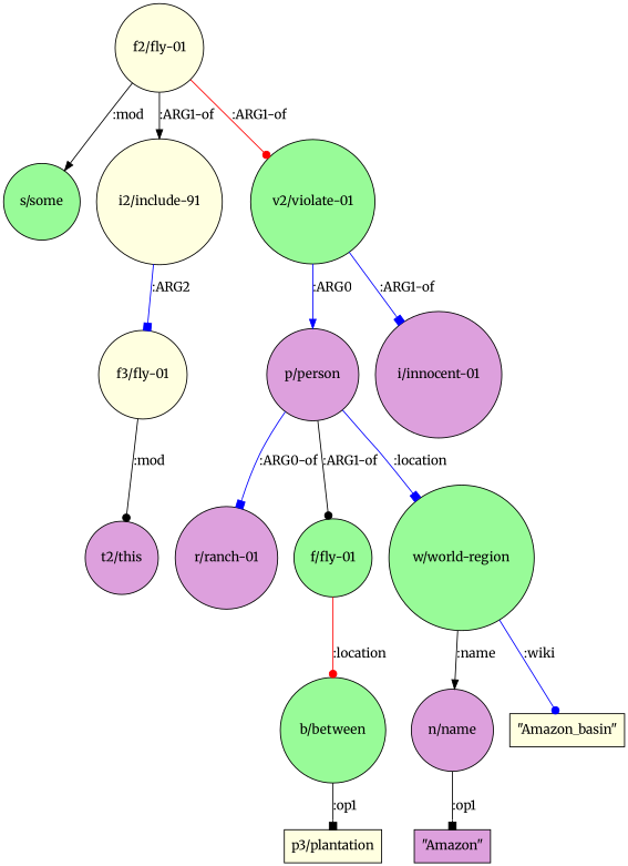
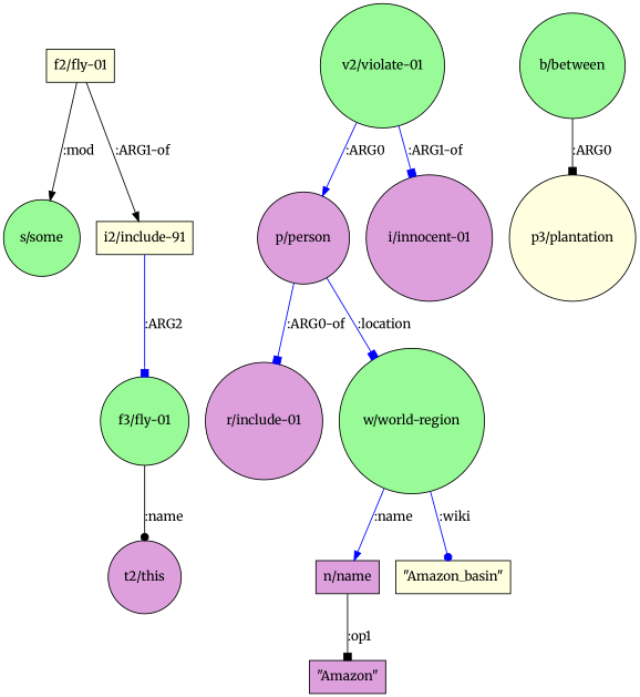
  digraph {
    fontname=Merriweather
    rankdir=TB
    node [fillcolor=palegreen fontname=Merriweather shape=circle style=filled]
    edge [arrowhead=box color=black fontname=Merriweather]
-   n1 [fillcolor=lightyellow label="f2/fly-01"]
+   n1 [fillcolor=lightyellow label="f2/fly-01" shape=box]
    n2 [label="s/some"]
-   n3 [fillcolor=lightyellow label="i2/include-91"]
+   n3 [fillcolor=lightyellow label="i2/include-91" shape=box]
    n4 [label="v2/violate-01"]
-   n5 [fillcolor=lightyellow label="f3/fly-01"]
+   n5 [label="f3/fly-01"]
    n6 [fillcolor=plum label="p/person"]
    n7 [fillcolor=plum label="i/innocent-01"]
    n8 [fillcolor=plum label="t2/this"]
-   n9 [fillcolor=plum label="r/ranch-01"]
-   n10 [label="f/fly-01"]
+   n9 [fillcolor=plum label="r/include-01"]
    n11 [label="w/world-region"]
    n12 [label="b/between"]
-   n13 [fillcolor=plum label="n/name"]
+   n13 [fillcolor=plum label="n/name" shape=box]
    n14 [fillcolor=lightyellow label="\"Amazon_basin\"" shape=rectangle]
-   n15 [fillcolor=lightyellow label="p3/plantation" shape=box]
+   n15 [fillcolor=lightyellow label="p3/plantation"]
    n16 [fillcolor=plum label="\"Amazon\"" shape=rectangle]
    n1 -> n2 [arrowhead=normal label=":mod"]
    n1 -> n3 [arrowhead=normal label=":ARG1-of"]
-   n1 -> n4 [arrowhead=dot color=red label=":ARG1-of"]
    n3 -> n5 [color=blue label=":ARG2"]
    n4 -> n6 [arrowhead=normal color=blue label=":ARG0"]
    n4 -> n7 [color=blue label=":ARG1-of"]
-   n5 -> n8 [arrowhead=dot label=":mod"]
+   n5 -> n8 [arrowhead=dot label=":name"]
    n6 -> n9 [color=blue label=":ARG0-of"]
-   n6 -> n10 [arrowhead=dot label=":ARG1-of"]
    n6 -> n11 [color=blue label=":location"]
-   n10 -> n12 [arrowhead=dot color=red label=":location"]
-   n11 -> n13 [arrowhead=normal label=":name"]
+   n11 -> n13 [arrowhead=normal color=blue label=":name"]
    n11 -> n14 [arrowhead=dot color=blue label=":wiki"]
-   n12 -> n15 [label=":op1"]
+   n12 -> n15 [label=":ARG0"]
    n13 -> n16 [label=":op1"]
  }
